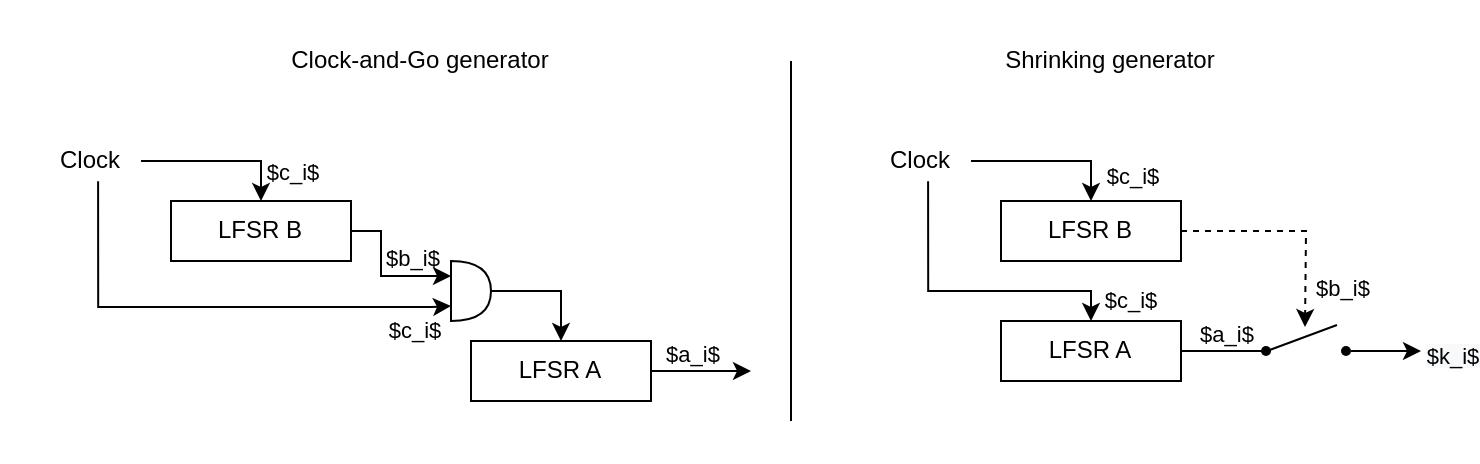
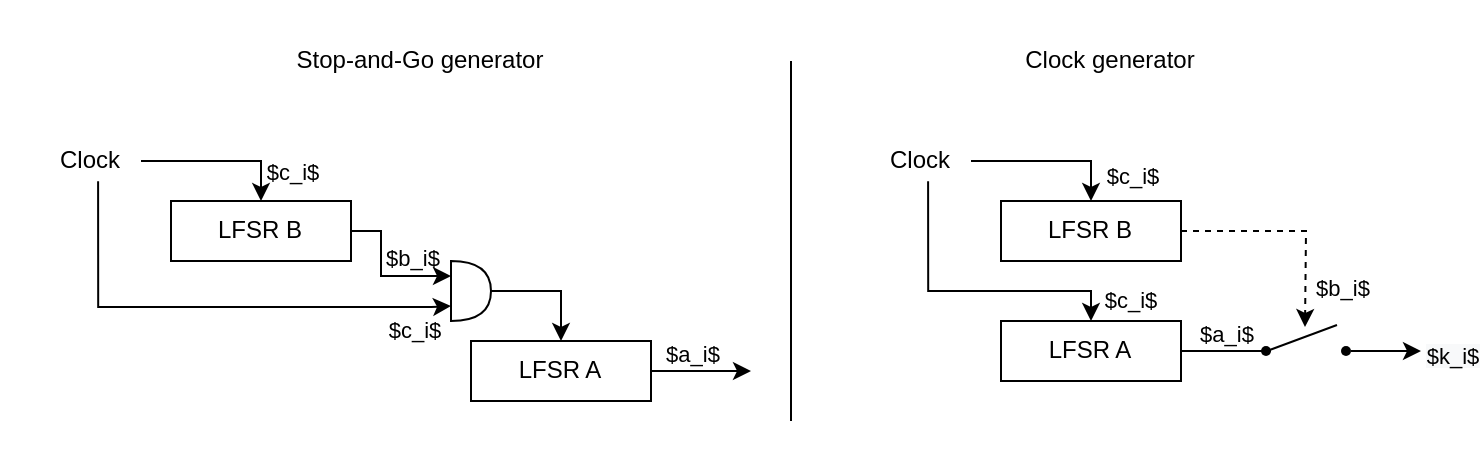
  <mxCell id="0" />
  <mxCell id="1" parent="0" />
  <mxCell id="2" style="edgeStyle=orthogonalEdgeStyle;rounded=0;orthogonalLoop=1;jettySize=auto;html=1;entryX=0;entryY=0.25;entryDx=0;entryDy=0;entryPerimeter=0;" parent="1" source="4" target="14" edge="1"><mxGeometry relative="1" as="geometry"><mxPoint x="255" y="130" as="targetPoint" /><Array as="points"><mxPoint x="190" y="115" /><mxPoint x="190" y="138" /></Array></mxGeometry></mxCell>
  <mxCell id="3" value="$b_i$" style="edgeLabel;html=1;align=center;verticalAlign=middle;resizable=0;points=[];labelBackgroundColor=none;" parent="2" vertex="1" connectable="0"><mxGeometry x="0.429" relative="1" as="geometry"><mxPoint x="1" y="-9" as="offset" /></mxGeometry></mxCell>
  <mxCell id="4" value="LFSR B" style="rounded=0;whiteSpace=wrap;html=1;" parent="1" vertex="1"><mxGeometry x="85" y="100" width="90" height="30" as="geometry" /></mxCell>
  <mxCell id="5" style="edgeStyle=orthogonalEdgeStyle;rounded=0;orthogonalLoop=1;jettySize=auto;html=1;" parent="1" source="7" edge="1"><mxGeometry relative="1" as="geometry"><mxPoint x="375" y="185" as="targetPoint" /></mxGeometry></mxCell>
  <mxCell id="6" value="$a_i$" style="edgeLabel;html=1;align=center;verticalAlign=middle;resizable=0;points=[];labelBackgroundColor=none;" parent="5" vertex="1" connectable="0"><mxGeometry x="-0.207" relative="1" as="geometry"><mxPoint y="-9" as="offset" /></mxGeometry></mxCell>
  <mxCell id="7" value="LFSR A" style="rounded=0;whiteSpace=wrap;html=1;" parent="1" vertex="1"><mxGeometry x="235" y="170" width="90" height="30" as="geometry" /></mxCell>
  <mxCell id="8" style="edgeStyle=orthogonalEdgeStyle;rounded=0;orthogonalLoop=1;jettySize=auto;html=1;" parent="1" source="12" target="4" edge="1"><mxGeometry relative="1" as="geometry" /></mxCell>
  <mxCell id="9" value="$c_i$" style="edgeLabel;html=1;align=center;verticalAlign=middle;resizable=0;points=[];labelBackgroundColor=none;" parent="8" vertex="1" connectable="0"><mxGeometry x="0.55" y="1" relative="1" as="geometry"><mxPoint x="14" y="3" as="offset" /></mxGeometry></mxCell>
  <mxCell id="10" style="edgeStyle=orthogonalEdgeStyle;rounded=0;orthogonalLoop=1;jettySize=auto;html=1;entryX=0;entryY=0.75;entryDx=0;entryDy=0;entryPerimeter=0;exitX=0.571;exitY=1.005;exitDx=0;exitDy=0;exitPerimeter=0;" parent="1" source="12" target="14" edge="1"><mxGeometry relative="1" as="geometry"><Array as="points"><mxPoint x="49" y="153" /><mxPoint x="215" y="153" /></Array></mxGeometry></mxCell>
  <mxCell id="11" value="$c_i$" style="edgeLabel;html=1;align=center;verticalAlign=middle;resizable=0;points=[];labelBackgroundColor=none;" parent="10" vertex="1" connectable="0"><mxGeometry x="0.877" y="1" relative="1" as="geometry"><mxPoint x="-4" y="12" as="offset" /></mxGeometry></mxCell>
  <mxCell id="12" value="Clock" style="text;html=1;strokeColor=none;fillColor=none;align=center;verticalAlign=middle;whiteSpace=wrap;rounded=0;" parent="1" vertex="1"><mxGeometry x="20" y="70" width="50" height="20" as="geometry" /></mxCell>
  <mxCell id="13" style="edgeStyle=orthogonalEdgeStyle;rounded=0;orthogonalLoop=1;jettySize=auto;html=1;exitX=1;exitY=0.5;exitDx=0;exitDy=0;exitPerimeter=0;entryX=0.5;entryY=0;entryDx=0;entryDy=0;" parent="1" source="14" target="7" edge="1"><mxGeometry relative="1" as="geometry" /></mxCell>
  <mxCell id="14" value="" style="shape=or;whiteSpace=wrap;html=1;" parent="1" vertex="1"><mxGeometry x="225" y="130" width="20" height="30" as="geometry" /></mxCell>
  <mxCell id="15" value="" style="endArrow=none;html=1;rounded=0;" parent="1" edge="1"><mxGeometry width="50" height="50" relative="1" as="geometry"><mxPoint x="395" y="210" as="sourcePoint" /><mxPoint x="395" y="30" as="targetPoint" /></mxGeometry></mxCell>
- <mxCell id="16" value="Clock-and-Go generator" style="text;html=1;strokeColor=none;fillColor=none;align=center;verticalAlign=middle;whiteSpace=wrap;rounded=0;" parent="1" vertex="1"><mxGeometry x="25" y="20" width="370" height="20" as="geometry" /></mxCell>
- <mxCell id="17" value="Shrinking generator" style="text;html=1;strokeColor=none;fillColor=none;align=center;verticalAlign=middle;whiteSpace=wrap;rounded=0;" parent="1" vertex="1"><mxGeometry x="395" y="20" width="320" height="20" as="geometry" /></mxCell>
+ <mxCell id="16" value="Stop-and-Go generator" style="text;html=1;strokeColor=none;fillColor=none;align=center;verticalAlign=middle;whiteSpace=wrap;rounded=0;" parent="1" vertex="1"><mxGeometry x="25" y="20" width="370" height="20" as="geometry" /></mxCell>
+ <mxCell id="17" value="Clock generator" style="text;html=1;strokeColor=none;fillColor=none;align=center;verticalAlign=middle;whiteSpace=wrap;rounded=0;" parent="1" vertex="1"><mxGeometry x="395" y="20" width="320" height="20" as="geometry" /></mxCell>
  <mxCell id="18" style="edgeStyle=orthogonalEdgeStyle;rounded=0;orthogonalLoop=1;jettySize=auto;html=1;dashed=1;" parent="1" source="20" edge="1"><mxGeometry relative="1" as="geometry"><mxPoint x="652" y="163" as="targetPoint" /></mxGeometry></mxCell>
  <mxCell id="19" value="$b_i$" style="edgeLabel;html=1;align=center;verticalAlign=middle;resizable=0;points=[];labelBackgroundColor=none;" parent="18" vertex="1" connectable="0"><mxGeometry x="0.429" relative="1" as="geometry"><mxPoint x="18" y="12" as="offset" /></mxGeometry></mxCell>
  <mxCell id="20" value="LFSR B" style="rounded=0;whiteSpace=wrap;html=1;" parent="1" vertex="1"><mxGeometry x="500" y="100" width="90" height="30" as="geometry" /></mxCell>
  <mxCell id="21" value="LFSR A" style="rounded=0;whiteSpace=wrap;html=1;" parent="1" vertex="1"><mxGeometry x="500" y="160" width="90" height="30" as="geometry" /></mxCell>
  <mxCell id="22" style="edgeStyle=orthogonalEdgeStyle;rounded=0;orthogonalLoop=1;jettySize=auto;html=1;" parent="1" source="26" target="20" edge="1"><mxGeometry relative="1" as="geometry" /></mxCell>
  <mxCell id="23" value="&lt;span style=&quot;&quot;&gt;$c_i$&lt;/span&gt;" style="edgeLabel;html=1;align=center;verticalAlign=middle;resizable=0;points=[];labelBackgroundColor=none;" parent="22" vertex="1" connectable="0"><mxGeometry x="0.58" y="-1" relative="1" as="geometry"><mxPoint x="21" y="4" as="offset" /></mxGeometry></mxCell>
  <mxCell id="24" style="edgeStyle=orthogonalEdgeStyle;rounded=0;orthogonalLoop=1;jettySize=auto;html=1;entryX=0.5;entryY=0;entryDx=0;entryDy=0;exitX=0.571;exitY=1.005;exitDx=0;exitDy=0;exitPerimeter=0;" parent="1" source="26" target="21" edge="1"><mxGeometry relative="1" as="geometry"><Array as="points"><mxPoint x="464" y="145" /><mxPoint x="545" y="145" /></Array></mxGeometry></mxCell>
  <mxCell id="25" value="$c_i$" style="edgeLabel;html=1;align=center;verticalAlign=middle;resizable=0;points=[];labelBackgroundColor=none;" parent="24" vertex="1" connectable="0"><mxGeometry x="0.877" y="1" relative="1" as="geometry"><mxPoint x="18" y="-1" as="offset" /></mxGeometry></mxCell>
  <mxCell id="26" value="Clock" style="text;html=1;strokeColor=none;fillColor=none;align=center;verticalAlign=middle;whiteSpace=wrap;rounded=0;" parent="1" vertex="1"><mxGeometry x="435" y="70" width="50" height="20" as="geometry" /></mxCell>
  <mxCell id="27" value="" style="endArrow=none;html=1;rounded=0;exitX=1;exitY=0.5;exitDx=0;exitDy=0;startArrow=none;" parent="1" source="28" edge="1"><mxGeometry width="50" height="50" relative="1" as="geometry"><mxPoint x="620" y="220" as="sourcePoint" /><mxPoint x="630" y="175" as="targetPoint" /></mxGeometry></mxCell>
  <mxCell id="28" value="" style="shape=ellipse;fillColor=#000000;strokeColor=none;html=1;sketch=0;labelBackgroundColor=none;" parent="1" vertex="1"><mxGeometry x="630" y="172.5" width="5" height="5" as="geometry" /></mxCell>
  <mxCell id="29" value="" style="endArrow=none;html=1;rounded=0;exitX=1;exitY=0.5;exitDx=0;exitDy=0;" parent="1" source="21" target="28" edge="1"><mxGeometry width="50" height="50" relative="1" as="geometry"><mxPoint x="590" y="175" as="sourcePoint" /><mxPoint x="630" y="175" as="targetPoint" /></mxGeometry></mxCell>
  <mxCell id="30" value="$a_i$" style="edgeLabel;html=1;align=center;verticalAlign=middle;resizable=0;points=[];labelBackgroundColor=none;" parent="29" vertex="1" connectable="0"><mxGeometry x="0.212" relative="1" as="geometry"><mxPoint x="-2" y="-9" as="offset" /></mxGeometry></mxCell>
  <mxCell id="31" value="" style="endArrow=none;html=1;rounded=0;" parent="1" edge="1"><mxGeometry width="50" height="50" relative="1" as="geometry"><mxPoint x="633" y="175" as="sourcePoint" /><mxPoint x="668" y="162" as="targetPoint" /></mxGeometry></mxCell>
  <mxCell id="32" value="" style="shape=ellipse;fillColor=#000000;strokeColor=none;html=1;sketch=0;labelBackgroundColor=none;" parent="1" vertex="1"><mxGeometry x="670" y="172.5" width="5" height="5" as="geometry" /></mxCell>
  <mxCell id="33" value="" style="endArrow=classic;html=1;rounded=0;" parent="1" source="32" edge="1"><mxGeometry width="50" height="50" relative="1" as="geometry"><mxPoint x="693" y="220" as="sourcePoint" /><mxPoint x="710" y="175" as="targetPoint" /></mxGeometry></mxCell>
  <mxCell id="34" value="&lt;span style=&quot;background-color: rgb(248, 249, 250);&quot;&gt;$k_i$&lt;/span&gt;" style="edgeLabel;html=1;align=center;verticalAlign=middle;resizable=0;points=[];" parent="33" vertex="1" connectable="0"><mxGeometry x="-0.391" relative="1" as="geometry"><mxPoint x="39" y="2" as="offset" /></mxGeometry></mxCell>
